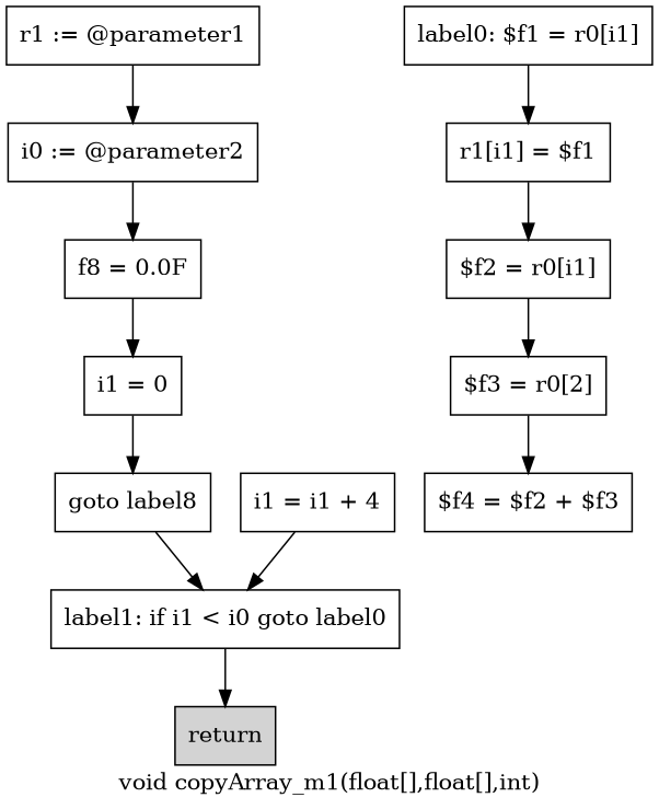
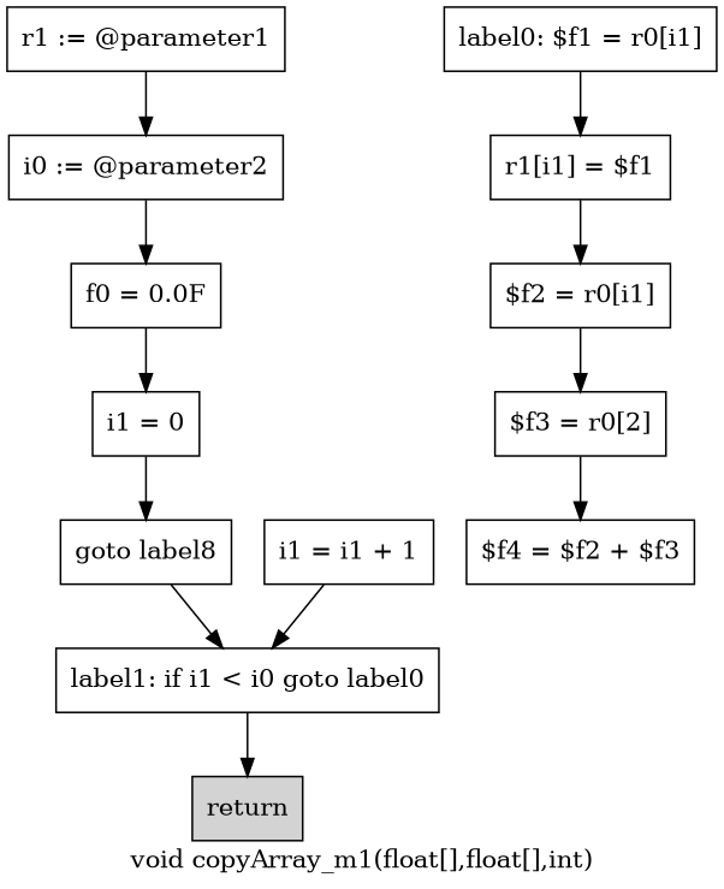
  digraph {
    label="void copyArray_m1(float[],float[],int)"
    node [shape=box]
    n1 [label="r1 := @parameter1"]
    n2 [label="i0 := @parameter2"]
-   n3 [label="f8 = 0.0F"]
+   n3 [label="f0 = 0.0F"]
    n4 [label="i1 = 0"]
    n5 [label="goto label8"]
    n6 [label="label1: if i1 < i0 goto label0"]
    n7 [fillcolor=lightgray label=return style=filled]
    n8 [label="label0: $f1 = r0[i1]"]
    n9 [label="r1[i1] = $f1"]
    n10 [label="$f2 = r0[i1]"]
    n11 [label="$f3 = r0[2]"]
    n12 [label="$f4 = $f2 + $f3"]
-   n13 [label="i1 = i1 + 4"]
+   n13 [label="i1 = i1 + 1"]
    n1 -> n2
    n2 -> n3
    n3 -> n4
    n4 -> n5
    n5 -> n6
    n6 -> n7
    n8 -> n9
    n9 -> n10
    n10 -> n11
    n11 -> n12
    n13 -> n6
  }
